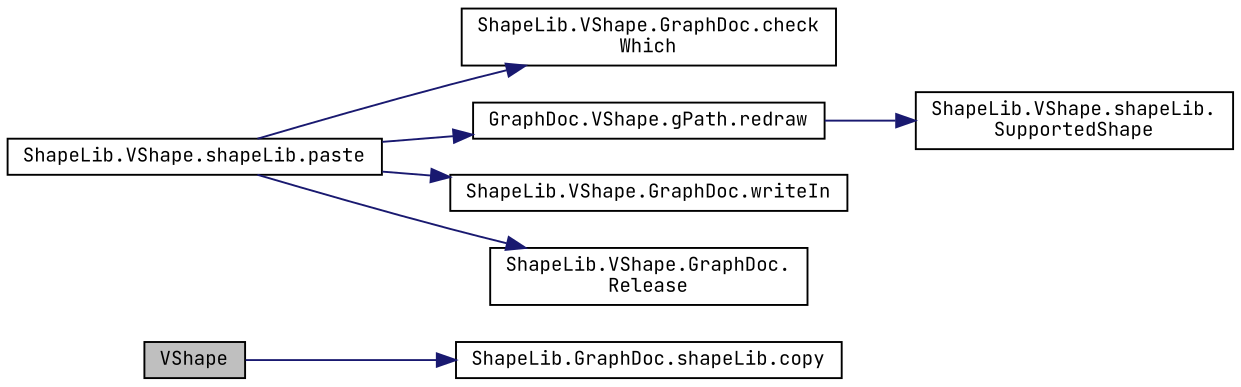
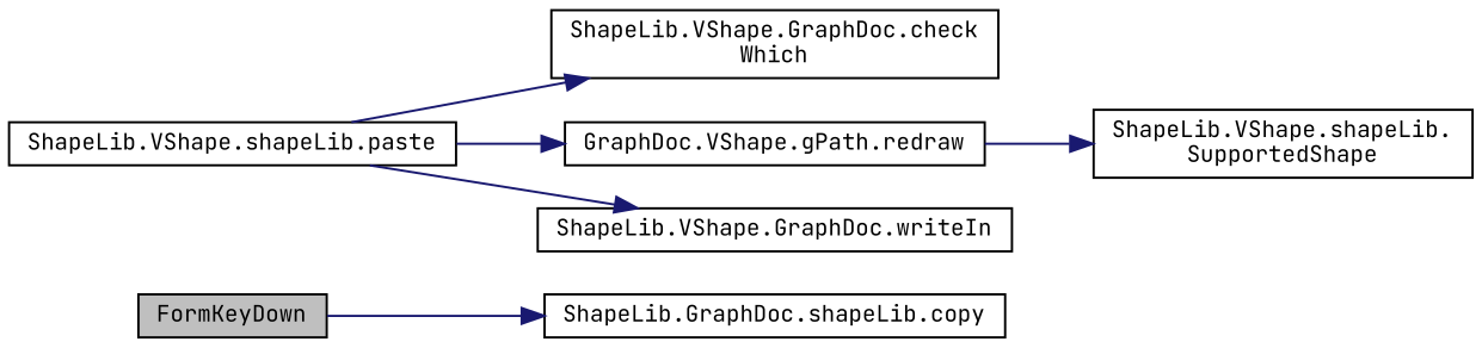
  digraph {
    fontname="JetBrains Mono"
    rankdir=LR
    node [color=black fillcolor=white fontname="JetBrains Mono" fontsize=10 shape=record style=filled]
    edge [color=midnightblue fontname="JetBrains Mono" fontsize=10 labelfontname=Helvetica labelfontsize=10 style=solid]
-   n1 [fillcolor=grey75 fontcolor=black height=0.2 label=VShape width=0.4]
+   n1 [fillcolor=grey75 fontcolor=black height=0.2 label=FormKeyDown width=0.4]
    n2 [height=0.2 label="ShapeLib.GraphDoc.shapeLib.copy" width=0.4]
    n3 [height=0.2 label="ShapeLib.VShape.shapeLib.paste" width=0.4]
    n4 [height=0.2 label="ShapeLib.VShape.GraphDoc.check\lWhich" width=0.4]
    n5 [height=0.2 label="GraphDoc.VShape.gPath.redraw" width=0.4]
    n6 [height=0.2 label="ShapeLib.VShape.GraphDoc.writeIn" width=0.4]
-   n7 [height=0.2 label="ShapeLib.VShape.GraphDoc.\lRelease" width=0.4]
    n8 [height=0.2 label="ShapeLib.VShape.shapeLib.\lSupportedShape" width=0.4]
    n1 -> n2
    n3 -> n4
    n3 -> n5
    n3 -> n6
-   n3 -> n7
    n5 -> n8
  }
